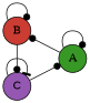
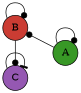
  digraph {
    rankdir=LR
    node [shape=circle style=filled]
    edge [arrowhead=dot]
    B [fillcolor="#CB3C33"]
    C [fillcolor="#9558B2"]
    A [fillcolor="#389826"]
    subgraph sub_1 {
      rank=same
      B
      C
    }
    B -> B
    B -> C
    C -> C [arrowhead=tee]
-   C -> A
    A -> B
    A -> A
  }
